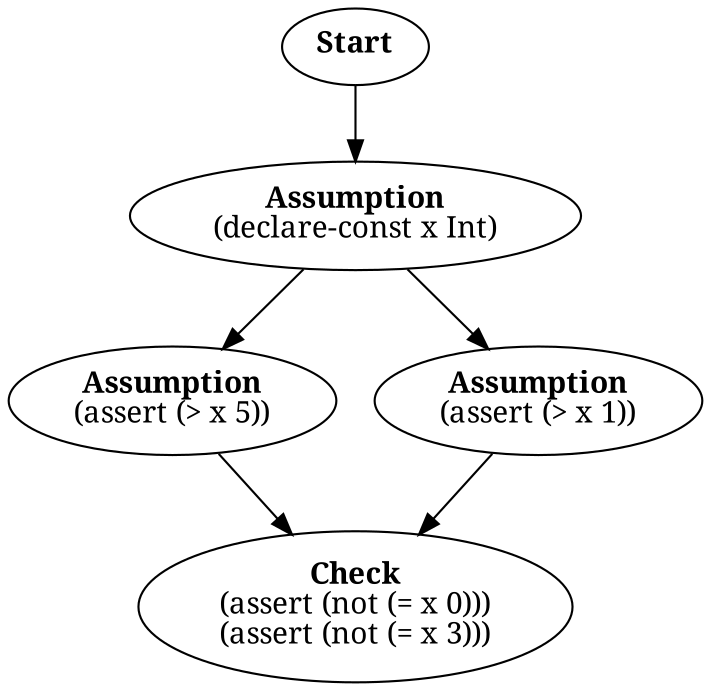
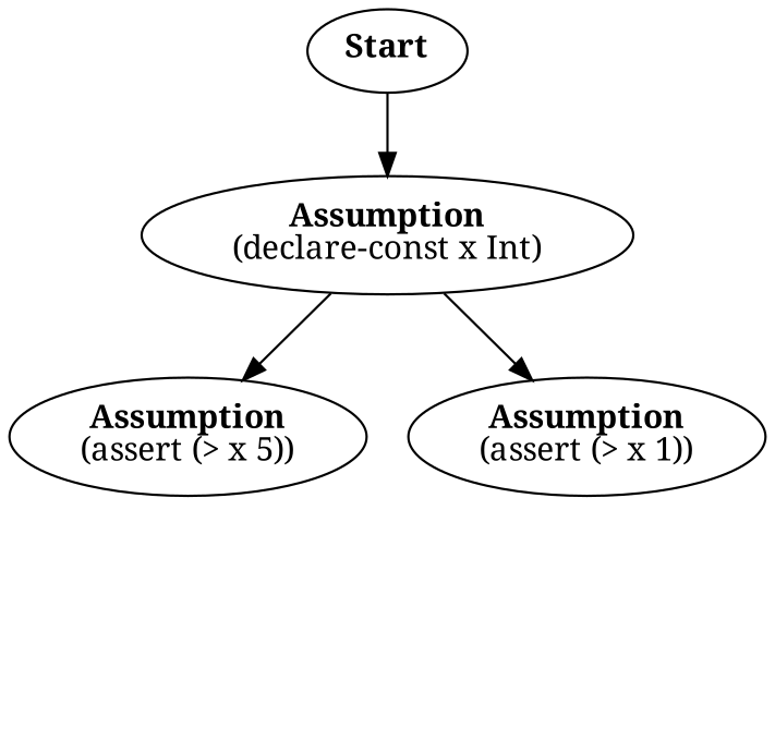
  digraph {
    fontname="Noto Serif"
    node [fontname="Noto Serif"]
    edge [fontname="Noto Serif"]
    n1 [label=<<b>Start</b><br/>>]
    n2 [label=<<b>Assumption</b><br/>(declare-const x Int)>]
    n3 [label=<<b>Assumption</b><br/>(assert (&gt; x 5))>]
    n4 [label=<<b>Assumption</b><br/>(assert (&gt; x 1))>]
-   n5 [label=<<b>Check</b><br/>(assert (not (= x 0)))<br/>(assert (not (= x 3)))>]
    n1 -> n2
    n2 -> n3
    n2 -> n4
-   n3 -> n5
-   n4 -> n5
  }
